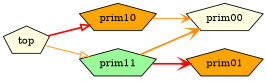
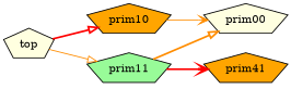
  digraph {
    rankdir=LR
    node [fillcolor=lightyellow fontsize=12 shape=pentagon style=filled]
    edge [arrowhead=vee color=darkorange style=bold]
    n1 [label=prim00]
-   n2 [fillcolor=orange label=prim01]
+   n2 [fillcolor=orange label=prim41]
    n3 [fillcolor=orange label=prim10]
    n4 [fillcolor=palegreen label=prim11]
    n5 [label=top]
    n3 -> n1 [style=solid]
-   n4 -> n1
+   n4 -> n1 [arrowhead=onormal]
    n4 -> n2 [color=red]
    n5 -> n3 [arrowhead=onormal color=red]
    n5 -> n4 [arrowhead=onormal style=solid]
  }
